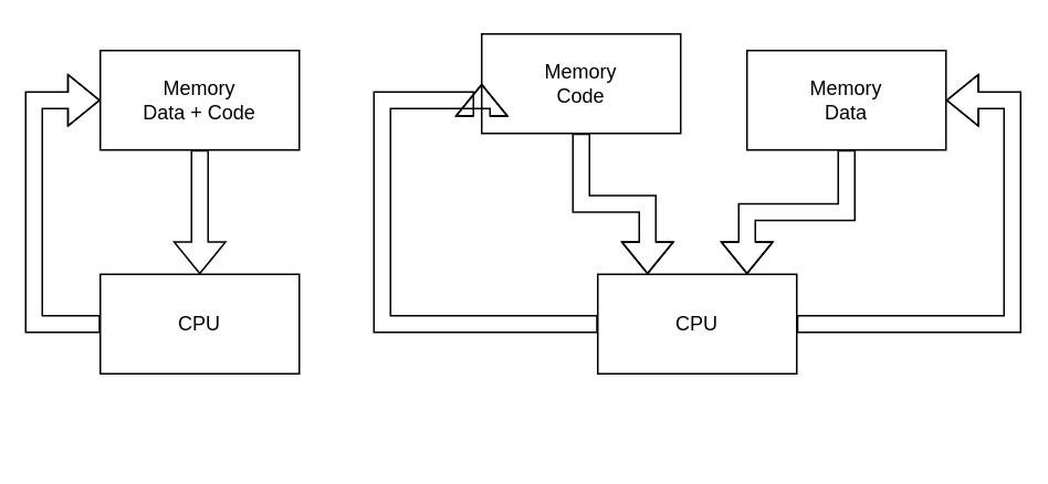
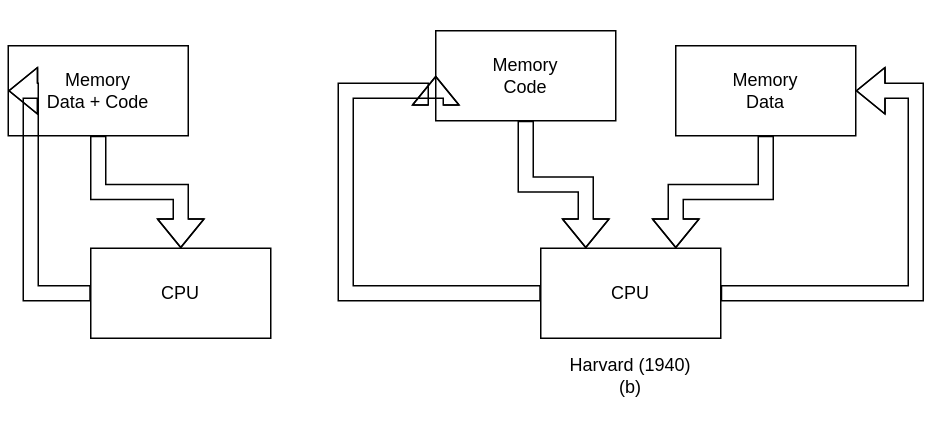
  <mxCell id="0" />
  <mxCell id="1" parent="0" />
  <mxCell id="2" style="edgeStyle=orthogonalEdgeStyle;rounded=0;orthogonalLoop=1;jettySize=auto;html=1;exitX=0;exitY=0.5;exitDx=0;exitDy=0;entryX=0;entryY=0.5;entryDx=0;entryDy=0;shape=flexArrow;" parent="1" source="3" target="5" edge="1"><mxGeometry relative="1" as="geometry"><Array as="points"><mxPoint x="20" y="195" /><mxPoint x="20" y="60" /></Array></mxGeometry></mxCell>
  <mxCell id="3" value="CPU" style="rounded=0;whiteSpace=wrap;html=1;fillColor=none;" parent="1" vertex="1"><mxGeometry x="60" y="165" width="120" height="60" as="geometry" /></mxCell>
  <mxCell id="4" style="edgeStyle=orthogonalEdgeStyle;rounded=0;orthogonalLoop=1;jettySize=auto;html=1;exitX=0.5;exitY=1;exitDx=0;exitDy=0;entryX=0.5;entryY=0;entryDx=0;entryDy=0;shape=flexArrow;startArrow=none;startFill=0;" parent="1" source="5" target="3" edge="1"><mxGeometry relative="1" as="geometry" /></mxCell>
- <mxCell id="5" value="Memory&lt;br&gt;Data + Code" style="rounded=0;whiteSpace=wrap;html=1;fillColor=none;" parent="1" vertex="1"><mxGeometry x="60" y="30" width="120" height="60" as="geometry" /></mxCell>
+ <mxCell id="5" value="Memory&lt;br&gt;Data + Code" style="rounded=0;whiteSpace=wrap;html=1;fillColor=none;" parent="1" vertex="1"><mxGeometry x="5" y="30" width="120" height="60" as="geometry" /></mxCell>
  <mxCell id="6" style="edgeStyle=orthogonalEdgeStyle;rounded=0;orthogonalLoop=1;jettySize=auto;html=1;exitX=0;exitY=0.5;exitDx=0;exitDy=0;entryX=0;entryY=0.5;entryDx=0;entryDy=0;shape=flexArrow;" parent="1" source="8" target="10" edge="1"><mxGeometry relative="1" as="geometry"><Array as="points"><mxPoint x="230" y="195" /><mxPoint x="230" y="60" /></Array></mxGeometry></mxCell>
  <mxCell id="7" style="edgeStyle=orthogonalEdgeStyle;rounded=0;orthogonalLoop=1;jettySize=auto;html=1;exitX=1;exitY=0.5;exitDx=0;exitDy=0;entryX=1;entryY=0.5;entryDx=0;entryDy=0;shape=flexArrow;" parent="1" source="8" target="11" edge="1"><mxGeometry relative="1" as="geometry"><Array as="points"><mxPoint x="610" y="195" /><mxPoint x="610" y="60" /></Array></mxGeometry></mxCell>
  <mxCell id="8" value="CPU" style="rounded=0;whiteSpace=wrap;html=1;fillColor=none;" parent="1" vertex="1"><mxGeometry x="360" y="165" width="120" height="60" as="geometry" /></mxCell>
  <mxCell id="9" style="edgeStyle=orthogonalEdgeStyle;rounded=0;orthogonalLoop=1;jettySize=auto;html=1;exitX=0.5;exitY=1;exitDx=0;exitDy=0;entryX=0.25;entryY=0;entryDx=0;entryDy=0;shape=flexArrow;startArrow=none;startFill=0;" parent="1" source="10" target="8" edge="1"><mxGeometry relative="1" as="geometry" /></mxCell>
  <mxCell id="10" value="Memory&lt;br&gt;Code" style="rounded=0;whiteSpace=wrap;html=1;fillColor=none;" parent="1" vertex="1"><mxGeometry x="290" y="20" width="120" height="60" as="geometry" /></mxCell>
  <mxCell id="11" value="Memory&lt;br&gt;Data" style="rounded=0;whiteSpace=wrap;html=1;fillColor=none;" parent="1" vertex="1"><mxGeometry x="450" y="30" width="120" height="60" as="geometry" /></mxCell>
  <mxCell id="12" style="edgeStyle=orthogonalEdgeStyle;rounded=0;orthogonalLoop=1;jettySize=auto;html=1;exitX=0.5;exitY=1;exitDx=0;exitDy=0;entryX=0.75;entryY=0;entryDx=0;entryDy=0;shape=flexArrow;startArrow=none;startFill=0;" parent="1" source="11" target="8" edge="1"><mxGeometry relative="1" as="geometry"><mxPoint x="340" y="100" as="sourcePoint" /><mxPoint x="400" y="175" as="targetPoint" /></mxGeometry></mxCell>
+ <mxCell id="13" value="Harvard (1940)&lt;br&gt;(b)" style="text;strokeColor=none;align=center;fillColor=none;html=1;verticalAlign=middle;whiteSpace=wrap;rounded=0;" parent="1" vertex="1"><mxGeometry x="360" y="230" width="120" height="40" as="geometry" /></mxCell>
